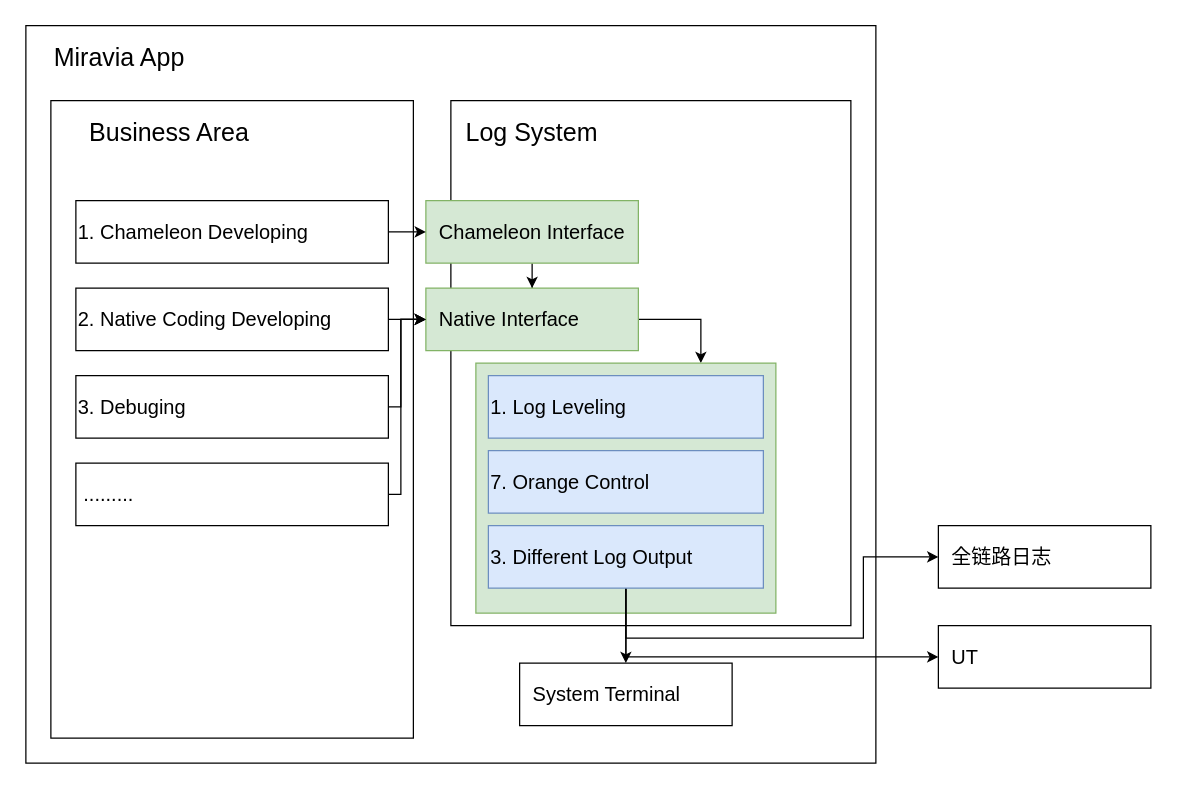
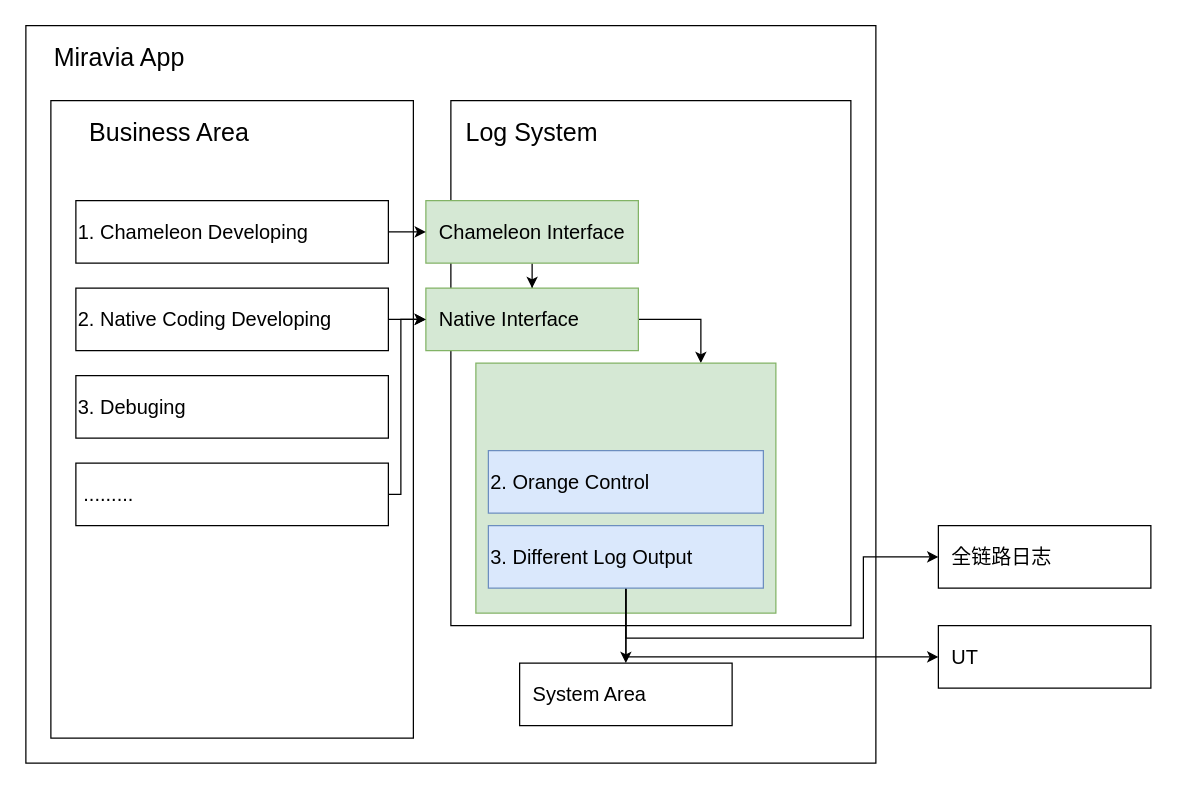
  <mxCell id="0" />
  <mxCell id="1" parent="0" />
  <mxCell id="2" value="" style="rounded=0;whiteSpace=wrap;html=1;" vertex="1" parent="1"><mxGeometry x="20" y="20" width="680" height="590" as="geometry" /></mxCell>
  <mxCell id="3" value="" style="rounded=0;whiteSpace=wrap;html=1;" vertex="1" parent="1"><mxGeometry x="360" y="80" width="320" height="420" as="geometry" /></mxCell>
  <mxCell id="4" value="Miravia App" style="text;html=1;strokeColor=none;fillColor=none;align=center;verticalAlign=middle;whiteSpace=wrap;rounded=0;fontSize=20;" vertex="1" parent="1"><mxGeometry x="30" y="20" width="130" height="50" as="geometry" /></mxCell>
  <mxCell id="5" value="Log System" style="text;html=1;strokeColor=none;fillColor=none;align=center;verticalAlign=middle;whiteSpace=wrap;rounded=0;fontSize=20;" vertex="1" parent="1"><mxGeometry x="360" y="80" width="130" height="50" as="geometry" /></mxCell>
  <mxCell id="6" value="" style="rounded=0;whiteSpace=wrap;html=1;" vertex="1" parent="1"><mxGeometry x="40" y="80" width="290" height="510" as="geometry" /></mxCell>
  <mxCell id="7" value="Business Area" style="text;html=1;strokeColor=none;fillColor=none;align=center;verticalAlign=middle;whiteSpace=wrap;rounded=0;fontSize=20;" vertex="1" parent="1"><mxGeometry x="40" y="80" width="190" height="50" as="geometry" /></mxCell>
  <mxCell id="8" value="" style="edgeStyle=orthogonalEdgeStyle;rounded=0;orthogonalLoop=1;jettySize=auto;html=1;" edge="1" parent="1" source="9" target="11"><mxGeometry relative="1" as="geometry" /></mxCell>
  <mxCell id="9" value="&lt;font style=&quot;font-size: 16px;&quot;&gt;&amp;nbsp; Chameleon Interface&lt;/font&gt;" style="rounded=0;whiteSpace=wrap;html=1;align=left;fillColor=#d5e8d4;strokeColor=#82b366;" vertex="1" parent="1"><mxGeometry x="340" y="160" width="170" height="50" as="geometry" /></mxCell>
  <mxCell id="10" style="edgeStyle=orthogonalEdgeStyle;rounded=0;orthogonalLoop=1;jettySize=auto;html=1;exitX=1;exitY=0.5;exitDx=0;exitDy=0;entryX=0.75;entryY=0;entryDx=0;entryDy=0;" edge="1" parent="1" source="11" target="20"><mxGeometry relative="1" as="geometry" /></mxCell>
  <mxCell id="11" value="&lt;font style=&quot;font-size: 16px;&quot;&gt;&amp;nbsp; Native Interface&lt;/font&gt;" style="rounded=0;whiteSpace=wrap;html=1;align=left;fillColor=#d5e8d4;strokeColor=#82b366;" vertex="1" parent="1"><mxGeometry x="340" y="230" width="170" height="50" as="geometry" /></mxCell>
  <mxCell id="12" value="" style="edgeStyle=orthogonalEdgeStyle;rounded=0;orthogonalLoop=1;jettySize=auto;html=1;" edge="1" parent="1" source="13" target="9"><mxGeometry relative="1" as="geometry" /></mxCell>
  <mxCell id="13" value="&lt;font style=&quot;font-size: 16px;&quot;&gt;1. Chameleon Developing&lt;/font&gt;" style="rounded=0;whiteSpace=wrap;html=1;align=left;" vertex="1" parent="1"><mxGeometry x="60" y="160" width="250" height="50" as="geometry" /></mxCell>
  <mxCell id="14" value="" style="edgeStyle=orthogonalEdgeStyle;rounded=0;orthogonalLoop=1;jettySize=auto;html=1;" edge="1" parent="1" source="15" target="11"><mxGeometry relative="1" as="geometry" /></mxCell>
  <mxCell id="15" value="&lt;font style=&quot;font-size: 16px;&quot;&gt;2. Native Coding Developing&lt;/font&gt;" style="rounded=0;whiteSpace=wrap;html=1;align=left;" vertex="1" parent="1"><mxGeometry x="60" y="230" width="250" height="50" as="geometry" /></mxCell>
- <mxCell id="16" value="" style="edgeStyle=orthogonalEdgeStyle;rounded=0;orthogonalLoop=1;jettySize=auto;html=1;entryX=0;entryY=0.5;entryDx=0;entryDy=0;" edge="1" parent="1" source="17" target="11"><mxGeometry relative="1" as="geometry"><Array as="points"><mxPoint x="320" y="325" /><mxPoint x="320" y="255" /></Array></mxGeometry></mxCell>
  <mxCell id="17" value="&lt;font style=&quot;font-size: 16px;&quot;&gt;3. Debuging&lt;/font&gt;" style="rounded=0;whiteSpace=wrap;html=1;align=left;" vertex="1" parent="1"><mxGeometry x="60" y="300" width="250" height="50" as="geometry" /></mxCell>
  <mxCell id="18" value="" style="edgeStyle=orthogonalEdgeStyle;rounded=0;orthogonalLoop=1;jettySize=auto;html=1;entryX=0;entryY=0.5;entryDx=0;entryDy=0;" edge="1" parent="1" source="19" target="11"><mxGeometry relative="1" as="geometry"><Array as="points"><mxPoint x="320" y="395" /><mxPoint x="320" y="255" /></Array></mxGeometry></mxCell>
  <mxCell id="19" value="&lt;font style=&quot;font-size: 16px;&quot;&gt;&amp;nbsp;.........&lt;/font&gt;" style="rounded=0;whiteSpace=wrap;html=1;align=left;" vertex="1" parent="1"><mxGeometry x="60" y="370" width="250" height="50" as="geometry" /></mxCell>
  <mxCell id="20" value="" style="rounded=0;whiteSpace=wrap;html=1;fillColor=#d5e8d4;strokeColor=#82b366;" vertex="1" parent="1"><mxGeometry x="380" y="290" width="240" height="200" as="geometry" /></mxCell>
- <mxCell id="21" value="&lt;font style=&quot;font-size: 16px;&quot;&gt;1. Log Leveling&lt;/font&gt;" style="rounded=0;whiteSpace=wrap;html=1;align=left;fillColor=#dae8fc;strokeColor=#6c8ebf;" vertex="1" parent="1"><mxGeometry x="390" y="300" width="220" height="50" as="geometry" /></mxCell>
- <mxCell id="22" value="&lt;font style=&quot;font-size: 16px;&quot;&gt;7. Orange Control&lt;/font&gt;" style="rounded=0;whiteSpace=wrap;html=1;align=left;fillColor=#dae8fc;strokeColor=#6c8ebf;" vertex="1" parent="1"><mxGeometry x="390" y="360" width="220" height="50" as="geometry" /></mxCell>
+ <mxCell id="22" value="&lt;font style=&quot;font-size: 16px;&quot;&gt;2. Orange Control&lt;/font&gt;" style="rounded=0;whiteSpace=wrap;html=1;align=left;fillColor=#dae8fc;strokeColor=#6c8ebf;" vertex="1" parent="1"><mxGeometry x="390" y="360" width="220" height="50" as="geometry" /></mxCell>
  <mxCell id="23" value="" style="edgeStyle=orthogonalEdgeStyle;rounded=0;orthogonalLoop=1;jettySize=auto;html=1;" edge="1" parent="1" source="26" target="27"><mxGeometry relative="1" as="geometry" /></mxCell>
  <mxCell id="24" style="edgeStyle=orthogonalEdgeStyle;rounded=0;orthogonalLoop=1;jettySize=auto;html=1;exitX=0.5;exitY=1;exitDx=0;exitDy=0;entryX=0;entryY=0.5;entryDx=0;entryDy=0;" edge="1" parent="1" source="26" target="28"><mxGeometry relative="1" as="geometry"><Array as="points"><mxPoint x="500" y="510" /><mxPoint x="690" y="510" /><mxPoint x="690" y="445" /></Array></mxGeometry></mxCell>
  <mxCell id="25" style="edgeStyle=orthogonalEdgeStyle;rounded=0;orthogonalLoop=1;jettySize=auto;html=1;exitX=0.5;exitY=1;exitDx=0;exitDy=0;entryX=0;entryY=0.5;entryDx=0;entryDy=0;" edge="1" parent="1" source="26" target="29"><mxGeometry relative="1" as="geometry" /></mxCell>
  <mxCell id="26" value="&lt;font style=&quot;font-size: 16px;&quot;&gt;3. Different Log Output&lt;/font&gt;" style="rounded=0;whiteSpace=wrap;html=1;align=left;fillColor=#dae8fc;strokeColor=#6c8ebf;" vertex="1" parent="1"><mxGeometry x="390" y="420" width="220" height="50" as="geometry" /></mxCell>
- <mxCell id="27" value="&lt;span style=&quot;font-size: 16px;&quot;&gt;&amp;nbsp; System Terminal&lt;/span&gt;" style="rounded=0;whiteSpace=wrap;html=1;align=left;" vertex="1" parent="1"><mxGeometry x="415" y="530" width="170" height="50" as="geometry" /></mxCell>
+ <mxCell id="27" value="&lt;span style=&quot;font-size: 16px;&quot;&gt;&amp;nbsp; System Area&lt;/span&gt;" style="rounded=0;whiteSpace=wrap;html=1;align=left;" vertex="1" parent="1"><mxGeometry x="415" y="530" width="170" height="50" as="geometry" /></mxCell>
  <mxCell id="28" value="&lt;span style=&quot;font-size: 16px;&quot;&gt;&amp;nbsp; 全链路日志&lt;/span&gt;" style="rounded=0;whiteSpace=wrap;html=1;align=left;" vertex="1" parent="1"><mxGeometry x="750" y="420" width="170" height="50" as="geometry" /></mxCell>
  <mxCell id="29" value="&lt;span style=&quot;font-size: 16px;&quot;&gt;&amp;nbsp; UT&lt;/span&gt;" style="rounded=0;whiteSpace=wrap;html=1;align=left;" vertex="1" parent="1"><mxGeometry x="750" y="500" width="170" height="50" as="geometry" /></mxCell>
